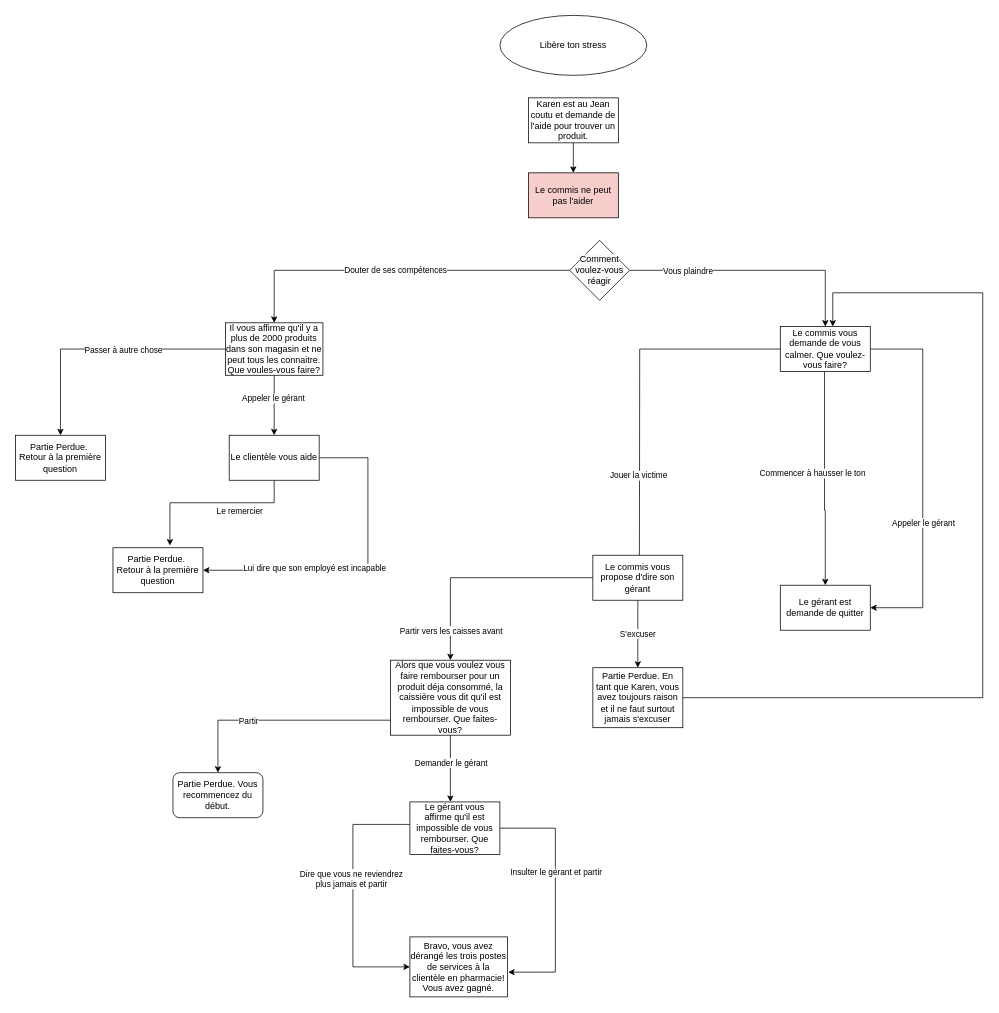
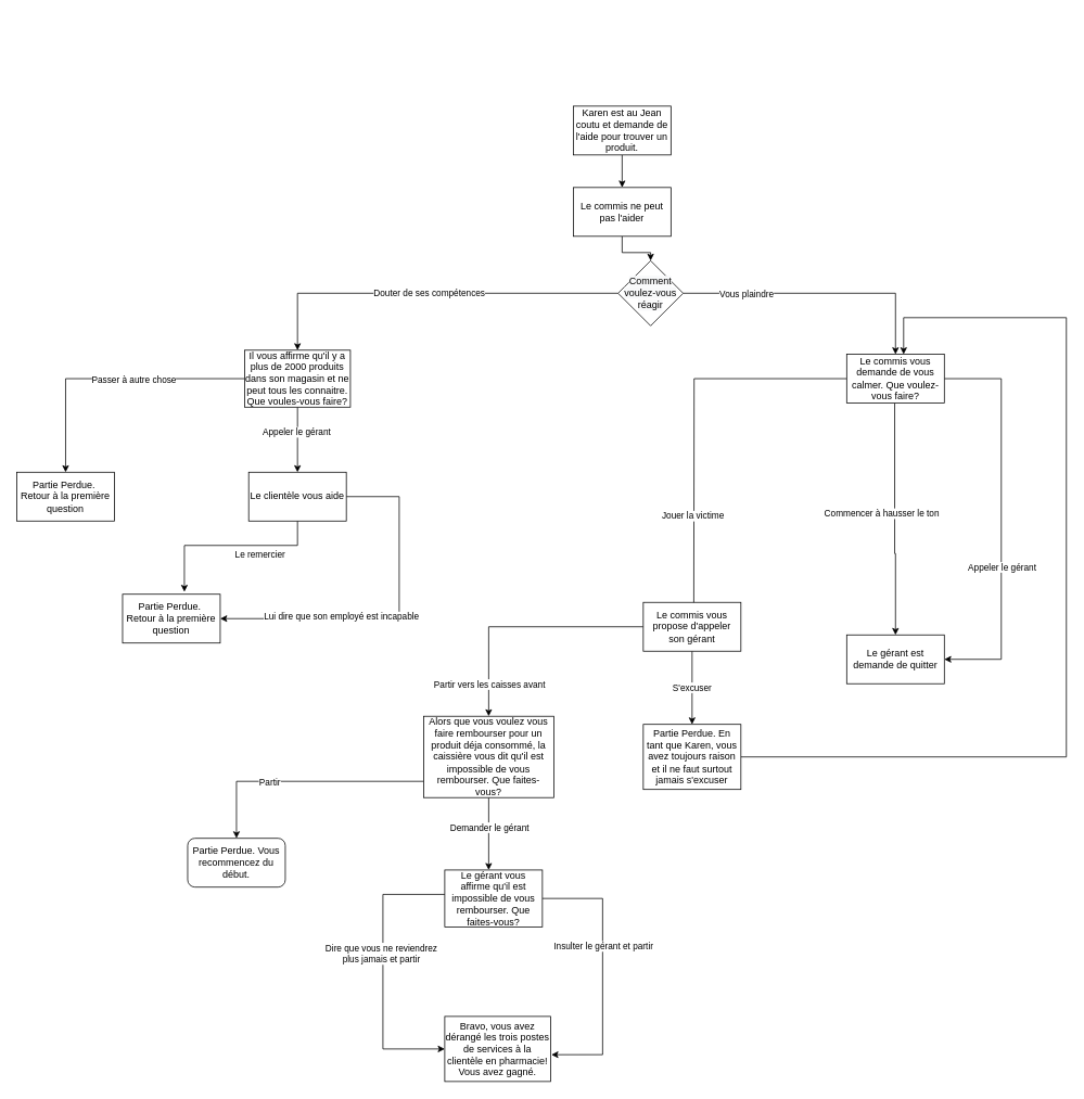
  <mxCell id="0" />
  <mxCell id="1" parent="0" />
  <mxCell id="2" style="edgeStyle=orthogonalEdgeStyle;rounded=0;orthogonalLoop=1;jettySize=auto;html=1;entryX=0.5;entryY=0;entryDx=0;entryDy=0;" parent="1" source="3" target="5" edge="1"><mxGeometry relative="1" as="geometry" /></mxCell>
  <mxCell id="3" value="Karen est au Jean coutu et demande de l'aide pour trouver un produit." style="rounded=0;whiteSpace=wrap;html=1;" parent="1" vertex="1"><mxGeometry x="704" y="130" width="120" height="60" as="geometry" /></mxCell>
- <mxCell id="5" value="Le commis ne peut pas l'aider" style="rounded=0;whiteSpace=wrap;html=1;fillColor=#f8cecc;" parent="1" vertex="1"><mxGeometry x="704" y="230" width="120" height="60" as="geometry" /></mxCell>
+ <mxCell id="4" value="" style="edgeStyle=orthogonalEdgeStyle;rounded=0;orthogonalLoop=1;jettySize=auto;html=1;" parent="1" source="5" target="9" edge="1"><mxGeometry relative="1" as="geometry" /></mxCell>
+ <mxCell id="5" value="Le commis ne peut pas l'aider" style="rounded=0;whiteSpace=wrap;html=1;" parent="1" vertex="1"><mxGeometry x="704" y="230" width="120" height="60" as="geometry" /></mxCell>
  <mxCell id="6" value="Douter de ses compétences" style="edgeStyle=orthogonalEdgeStyle;rounded=0;orthogonalLoop=1;jettySize=auto;html=1;entryX=0.5;entryY=0;entryDx=0;entryDy=0;" parent="1" source="9" target="14" edge="1"><mxGeometry relative="1" as="geometry"><mxPoint x="510" y="360" as="targetPoint" /></mxGeometry></mxCell>
  <mxCell id="7" style="edgeStyle=orthogonalEdgeStyle;rounded=0;orthogonalLoop=1;jettySize=auto;html=1;" parent="1" source="9" target="27" edge="1"><mxGeometry relative="1" as="geometry" /></mxCell>
  <mxCell id="8" value="Vous plaindre&lt;br&gt;" style="edgeLabel;html=1;align=center;verticalAlign=middle;resizable=0;points=[];" parent="7" vertex="1" connectable="0"><mxGeometry x="-0.543" y="-1" relative="1" as="geometry"><mxPoint as="offset" /></mxGeometry></mxCell>
  <mxCell id="9" value="&#10;&#10;&lt;span style=&quot;color: rgb(0, 0, 0); font-family: helvetica; font-size: 12px; font-style: normal; font-weight: 400; letter-spacing: normal; text-align: center; text-indent: 0px; text-transform: none; word-spacing: 0px; background-color: rgb(248, 249, 250); display: inline; float: none;&quot;&gt;Comment voulez-vous réagir&lt;/span&gt;&#10;&#10;" style="rhombus;whiteSpace=wrap;html=1;" parent="1" vertex="1"><mxGeometry x="759" y="320" width="80" height="80" as="geometry" /></mxCell>
  <mxCell id="10" style="edgeStyle=orthogonalEdgeStyle;rounded=0;orthogonalLoop=1;jettySize=auto;html=1;entryX=0.5;entryY=0;entryDx=0;entryDy=0;" parent="1" source="14" target="15" edge="1"><mxGeometry relative="1" as="geometry" /></mxCell>
  <mxCell id="11" value="Passer à autre chose" style="edgeLabel;html=1;align=center;verticalAlign=middle;resizable=0;points=[];" parent="10" vertex="1" connectable="0"><mxGeometry x="-0.181" y="1" relative="1" as="geometry"><mxPoint as="offset" /></mxGeometry></mxCell>
  <mxCell id="12" style="edgeStyle=orthogonalEdgeStyle;rounded=0;orthogonalLoop=1;jettySize=auto;html=1;entryX=0.5;entryY=0;entryDx=0;entryDy=0;" parent="1" source="14" target="20" edge="1"><mxGeometry relative="1" as="geometry" /></mxCell>
  <mxCell id="13" value="Appeler le gérant&lt;br&gt;" style="edgeLabel;html=1;align=center;verticalAlign=middle;resizable=0;points=[];" parent="12" vertex="1" connectable="0"><mxGeometry x="-0.25" y="-2" relative="1" as="geometry"><mxPoint as="offset" /></mxGeometry></mxCell>
  <mxCell id="14" value="Il vous affirme qu'il y a plus de 2000 produits dans son magasin et ne peut tous les connaitre.&lt;br&gt;Que voules-vous faire?" style="rounded=0;whiteSpace=wrap;html=1;" parent="1" vertex="1"><mxGeometry x="300" y="430" width="130" height="70" as="geometry" /></mxCell>
  <mxCell id="15" value="Partie Perdue.&amp;nbsp;&lt;br&gt;Retour à la première question" style="rounded=0;whiteSpace=wrap;html=1;" parent="1" vertex="1"><mxGeometry x="20" y="580" width="120" height="60" as="geometry" /></mxCell>
  <mxCell id="16" style="edgeStyle=orthogonalEdgeStyle;rounded=0;orthogonalLoop=1;jettySize=auto;html=1;entryX=0.633;entryY=-0.05;entryDx=0;entryDy=0;entryPerimeter=0;" parent="1" source="20" target="28" edge="1"><mxGeometry relative="1" as="geometry"><mxPoint x="585" y="750" as="targetPoint" /><Array as="points"><mxPoint x="365" y="670" /><mxPoint x="226" y="670" /></Array></mxGeometry></mxCell>
  <mxCell id="17" value="Le remercier" style="edgeLabel;html=1;align=center;verticalAlign=middle;resizable=0;points=[];" parent="16" vertex="1" connectable="0"><mxGeometry x="-0.291" y="-3" relative="1" as="geometry"><mxPoint x="3" y="14" as="offset" /></mxGeometry></mxCell>
  <mxCell id="18" style="edgeStyle=orthogonalEdgeStyle;rounded=0;orthogonalLoop=1;jettySize=auto;html=1;entryX=1;entryY=0.5;entryDx=0;entryDy=0;" parent="1" source="20" target="28" edge="1"><mxGeometry relative="1" as="geometry"><mxPoint x="500" y="750" as="targetPoint" /><Array as="points"><mxPoint x="490" y="610" /><mxPoint x="490" y="760" /></Array></mxGeometry></mxCell>
  <mxCell id="19" value="Lui dire que son employé est incapable" style="edgeLabel;html=1;align=center;verticalAlign=middle;resizable=0;points=[];" parent="18" vertex="1" connectable="0"><mxGeometry x="0.32" y="-3" relative="1" as="geometry"><mxPoint as="offset" /></mxGeometry></mxCell>
  <mxCell id="20" value="Le clientèle vous aide" style="rounded=0;whiteSpace=wrap;html=1;" parent="1" vertex="1"><mxGeometry x="305" y="580" width="120" height="60" as="geometry" /></mxCell>
  <mxCell id="21" style="edgeStyle=orthogonalEdgeStyle;rounded=0;orthogonalLoop=1;jettySize=auto;html=1;" parent="1" source="27" edge="1"><mxGeometry relative="1" as="geometry"><mxPoint x="852" y="800" as="targetPoint" /></mxGeometry></mxCell>
  <mxCell id="22" value="Jouer la victime" style="edgeLabel;html=1;align=center;verticalAlign=middle;resizable=0;points=[];" parent="21" vertex="1" connectable="0"><mxGeometry x="0.363" y="-2" relative="1" as="geometry"><mxPoint as="offset" /></mxGeometry></mxCell>
  <mxCell id="23" style="edgeStyle=orthogonalEdgeStyle;rounded=0;orthogonalLoop=1;jettySize=auto;html=1;entryX=1;entryY=0.5;entryDx=0;entryDy=0;" parent="1" source="27" target="29" edge="1"><mxGeometry relative="1" as="geometry"><mxPoint x="1180" y="810" as="targetPoint" /><Array as="points"><mxPoint x="1230" y="465" /><mxPoint x="1230" y="810" /></Array></mxGeometry></mxCell>
  <mxCell id="24" value="Appeler le gérant" style="edgeLabel;html=1;align=center;verticalAlign=middle;resizable=0;points=[];" parent="23" vertex="1" connectable="0"><mxGeometry x="-0.295" y="2" relative="1" as="geometry"><mxPoint x="-2" y="130" as="offset" /></mxGeometry></mxCell>
  <mxCell id="25" style="edgeStyle=orthogonalEdgeStyle;rounded=0;orthogonalLoop=1;jettySize=auto;html=1;entryX=0.5;entryY=0;entryDx=0;entryDy=0;" parent="1" source="27" target="29" edge="1"><mxGeometry relative="1" as="geometry"><mxPoint x="1060" y="730" as="targetPoint" /><Array as="points"><mxPoint x="1099" y="680" /><mxPoint x="1100" y="780" /></Array></mxGeometry></mxCell>
  <mxCell id="26" value="Commencer à hausser le ton" style="edgeLabel;html=1;align=center;verticalAlign=middle;resizable=0;points=[];" parent="25" vertex="1" connectable="0"><mxGeometry x="0.202" relative="1" as="geometry"><mxPoint x="-17" y="-37" as="offset" /></mxGeometry></mxCell>
  <mxCell id="27" value="Le commis vous demande de vous calmer. Que voulez-vous faire?" style="rounded=0;whiteSpace=wrap;html=1;" parent="1" vertex="1"><mxGeometry x="1040" y="435" width="120" height="60" as="geometry" /></mxCell>
  <mxCell id="28" value="Partie Perdue.&amp;nbsp;&lt;br&gt;Retour à la première question" style="rounded=0;whiteSpace=wrap;html=1;" parent="1" vertex="1"><mxGeometry x="150" y="730" width="120" height="60" as="geometry" /></mxCell>
  <mxCell id="29" value="Le gérant est demande de quitter" style="rounded=0;whiteSpace=wrap;html=1;" parent="1" vertex="1"><mxGeometry x="1040" y="780" width="120" height="60" as="geometry" /></mxCell>
  <mxCell id="30" style="edgeStyle=orthogonalEdgeStyle;rounded=0;orthogonalLoop=1;jettySize=auto;html=1;entryX=0.5;entryY=0;entryDx=0;entryDy=0;" parent="1" source="33" target="40" edge="1"><mxGeometry relative="1" as="geometry"><mxPoint x="600" y="870" as="targetPoint" /><Array as="points"><mxPoint x="600" y="770" /></Array></mxGeometry></mxCell>
  <mxCell id="31" value="Partir vers les caisses avant" style="edgeLabel;html=1;align=center;verticalAlign=middle;resizable=0;points=[];" parent="30" vertex="1" connectable="0"><mxGeometry x="0.623" relative="1" as="geometry"><mxPoint y="17" as="offset" /></mxGeometry></mxCell>
  <mxCell id="32" value="S'excuser" style="edgeStyle=orthogonalEdgeStyle;rounded=0;orthogonalLoop=1;jettySize=auto;html=1;entryX=0.5;entryY=0;entryDx=0;entryDy=0;" parent="1" source="33" target="35" edge="1"><mxGeometry relative="1" as="geometry"><mxPoint x="850" y="870" as="targetPoint" /></mxGeometry></mxCell>
- <mxCell id="33" value="Le commis vous propose d'dire son gérant" style="rounded=0;whiteSpace=wrap;html=1;" parent="1" vertex="1"><mxGeometry x="790" y="740" width="120" height="60" as="geometry" /></mxCell>
+ <mxCell id="33" value="Le commis vous propose d'appeler son gérant" style="rounded=0;whiteSpace=wrap;html=1;" parent="1" vertex="1"><mxGeometry x="790" y="740" width="120" height="60" as="geometry" /></mxCell>
  <mxCell id="34" style="edgeStyle=orthogonalEdgeStyle;rounded=0;orthogonalLoop=1;jettySize=auto;html=1;" parent="1" source="35" target="27" edge="1"><mxGeometry relative="1" as="geometry"><mxPoint x="1110" y="360" as="targetPoint" /><Array as="points"><mxPoint x="1310" y="930" /><mxPoint x="1310" y="390" /><mxPoint x="1110" y="390" /></Array></mxGeometry></mxCell>
  <mxCell id="35" value="Partie Perdue. En tant que Karen, vous avez toujours raison et il ne faut surtout jamais s'excuser" style="rounded=0;whiteSpace=wrap;html=1;" parent="1" vertex="1"><mxGeometry x="790" y="890" width="120" height="80" as="geometry" /></mxCell>
  <mxCell id="36" style="edgeStyle=orthogonalEdgeStyle;rounded=0;orthogonalLoop=1;jettySize=auto;html=1;entryX=0.5;entryY=0;entryDx=0;entryDy=0;" parent="1" source="40" target="41" edge="1"><mxGeometry relative="1" as="geometry"><mxPoint x="470" y="1060" as="targetPoint" /><Array as="points"><mxPoint x="290" y="960" /></Array></mxGeometry></mxCell>
  <mxCell id="37" value="Partir" style="edgeLabel;html=1;align=center;verticalAlign=middle;resizable=0;points=[];" parent="36" vertex="1" connectable="0"><mxGeometry x="0.427" relative="1" as="geometry"><mxPoint x="24" as="offset" /></mxGeometry></mxCell>
  <mxCell id="38" style="edgeStyle=orthogonalEdgeStyle;rounded=0;orthogonalLoop=1;jettySize=auto;html=1;entryX=0.45;entryY=0;entryDx=0;entryDy=0;entryPerimeter=0;" parent="1" source="40" target="46" edge="1"><mxGeometry relative="1" as="geometry" /></mxCell>
  <mxCell id="39" value="Demander le gérant" style="edgeLabel;html=1;align=center;verticalAlign=middle;resizable=0;points=[];" parent="38" vertex="1" connectable="0"><mxGeometry x="-0.198" relative="1" as="geometry"><mxPoint as="offset" /></mxGeometry></mxCell>
  <mxCell id="40" value="Alors que vous voulez vous faire rembourser pour un produit déja consommé, la caissière vous dit qu'il est impossible de vous rembourser. Que faites-vous?" style="rounded=0;whiteSpace=wrap;html=1;" parent="1" vertex="1"><mxGeometry x="520" y="880" width="160" height="100" as="geometry" /></mxCell>
  <mxCell id="41" value="Partie Perdue. Vous recommencez du début." style="whiteSpace=wrap;html=1;rounded=1;" parent="1" vertex="1"><mxGeometry x="230" y="1030" width="120" height="60" as="geometry" /></mxCell>
  <mxCell id="42" style="edgeStyle=orthogonalEdgeStyle;rounded=0;orthogonalLoop=1;jettySize=auto;html=1;entryX=0;entryY=0.5;entryDx=0;entryDy=0;" parent="1" source="46" target="47" edge="1"><mxGeometry relative="1" as="geometry"><mxPoint x="470" y="1329" as="targetPoint" /><Array as="points"><mxPoint x="470" y="1099" /><mxPoint x="470" y="1289" /></Array></mxGeometry></mxCell>
  <mxCell id="43" value="Dire que vous ne reviendrez &lt;br&gt;plus jamais et partir" style="edgeLabel;html=1;align=center;verticalAlign=middle;resizable=0;points=[];" parent="42" vertex="1" connectable="0"><mxGeometry x="-0.135" y="-3" relative="1" as="geometry"><mxPoint as="offset" /></mxGeometry></mxCell>
  <mxCell id="44" style="edgeStyle=orthogonalEdgeStyle;rounded=0;orthogonalLoop=1;jettySize=auto;html=1;entryX=1.008;entryY=0.588;entryDx=0;entryDy=0;entryPerimeter=0;" parent="1" source="46" target="47" edge="1"><mxGeometry relative="1" as="geometry"><Array as="points"><mxPoint x="740" y="1104" /><mxPoint x="740" y="1296" /></Array></mxGeometry></mxCell>
  <mxCell id="45" value="Insulter le gérant et partir" style="edgeLabel;html=1;align=center;verticalAlign=middle;resizable=0;points=[];" parent="44" vertex="1" connectable="0"><mxGeometry x="-0.198" relative="1" as="geometry"><mxPoint as="offset" /></mxGeometry></mxCell>
  <mxCell id="46" value="Le gérant vous affirme qu'il est impossible de vous rembourser. Que faites-vous?" style="rounded=0;whiteSpace=wrap;html=1;" parent="1" vertex="1"><mxGeometry x="546" y="1069" width="120" height="70" as="geometry" /></mxCell>
  <mxCell id="47" value="Bravo, vous avez dérangé les trois postes de services à la clientèle en pharmacie! Vous avez gagné.&lt;br&gt;" style="rounded=0;whiteSpace=wrap;html=1;" parent="1" vertex="1"><mxGeometry x="546" y="1249" width="130" height="80" as="geometry" /></mxCell>
- <mxCell id="48" value="Libère ton stress" style="ellipse;whiteSpace=wrap;html=1;" parent="1" vertex="1"><mxGeometry x="666" y="20" width="196" height="80" as="geometry" /></mxCell>
